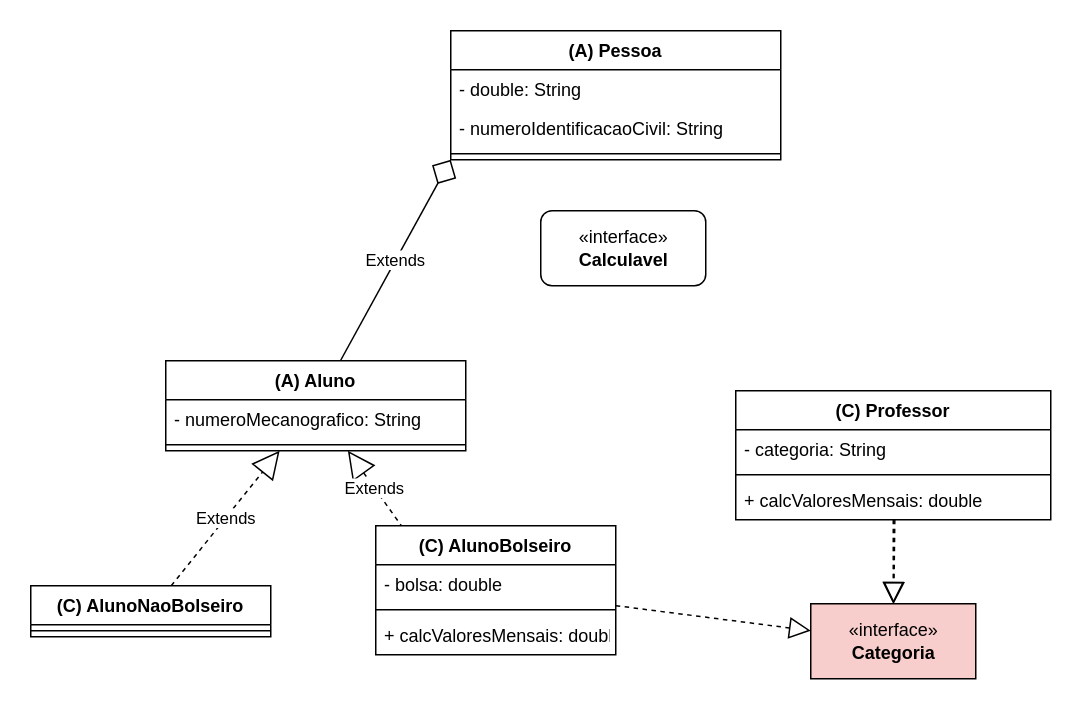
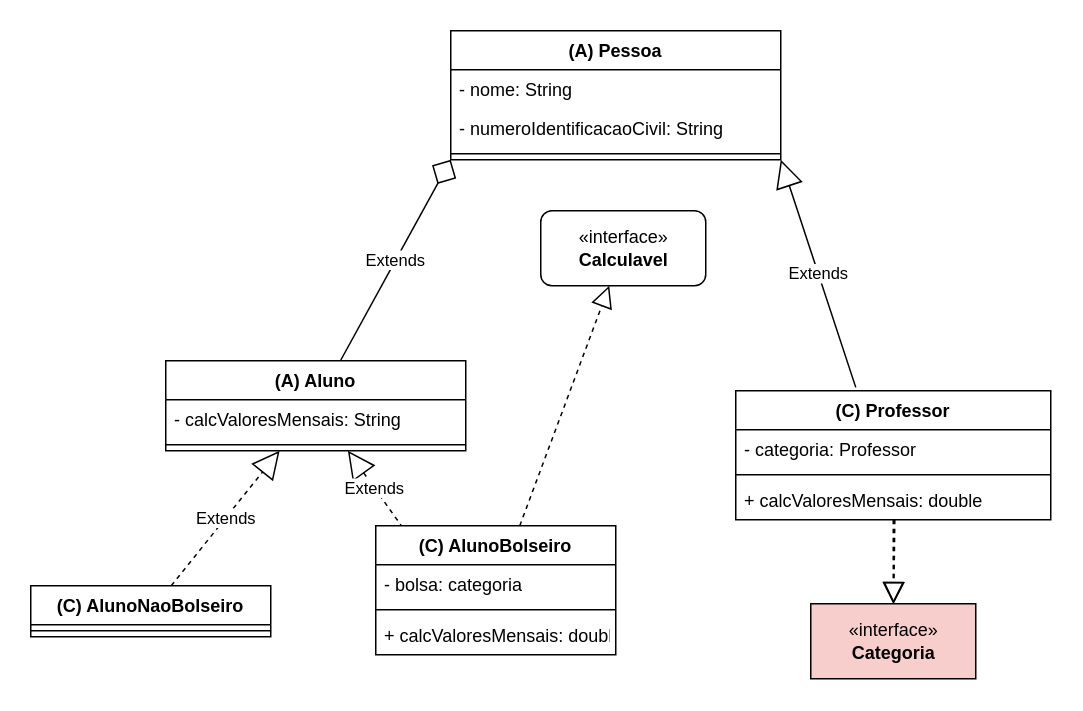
  <mxCell id="0" />
  <mxCell id="1" parent="0" />
  <mxCell id="2" value="«interface»&lt;br&gt;&lt;b&gt;Calculavel&lt;/b&gt;" style="html=1;rounded=1;" vertex="1" parent="1"><mxGeometry x="360" y="140" width="110" height="50" as="geometry" /></mxCell>
  <mxCell id="3" value="(C) Professor" style="swimlane;fontStyle=1;align=center;verticalAlign=top;childLayout=stackLayout;horizontal=1;startSize=26;horizontalStack=0;resizeParent=1;resizeParentMax=0;resizeLast=0;collapsible=1;marginBottom=0;" vertex="1" parent="1"><mxGeometry x="490" y="260" width="210" height="86" as="geometry" /></mxCell>
- <mxCell id="4" value="- categoria: String" style="text;strokeColor=none;fillColor=none;align=left;verticalAlign=top;spacingLeft=4;spacingRight=4;overflow=hidden;rotatable=0;points=[[0,0.5],[1,0.5]];portConstraint=eastwest;" vertex="1" parent="3"><mxGeometry y="26" width="210" height="26" as="geometry" /></mxCell>
+ <mxCell id="4" value="- categoria: Professor" style="text;strokeColor=none;fillColor=none;align=left;verticalAlign=top;spacingLeft=4;spacingRight=4;overflow=hidden;rotatable=0;points=[[0,0.5],[1,0.5]];portConstraint=eastwest;" vertex="1" parent="3"><mxGeometry y="26" width="210" height="26" as="geometry" /></mxCell>
  <mxCell id="5" value="" style="line;strokeWidth=1;fillColor=none;align=left;verticalAlign=middle;spacingTop=-1;spacingLeft=3;spacingRight=3;rotatable=0;labelPosition=right;points=[];portConstraint=eastwest;" vertex="1" parent="3"><mxGeometry y="52" width="210" height="8" as="geometry" /></mxCell>
  <mxCell id="6" value="+ calcValoresMensais: double" style="text;strokeColor=none;fillColor=none;align=left;verticalAlign=top;spacingLeft=4;spacingRight=4;overflow=hidden;rotatable=0;points=[[0,0.5],[1,0.5]];portConstraint=eastwest;" vertex="1" parent="3"><mxGeometry y="60" width="210" height="26" as="geometry" /></mxCell>
- <mxCell id="7" value="" style="endArrow=block;dashed=1;endFill=0;endSize=12;html=1;" edge="1" parent="1" source="22" target="17"><mxGeometry width="160" relative="1" as="geometry"><mxPoint x="130" y="410" as="sourcePoint" /><mxPoint x="290" y="410" as="targetPoint" /></mxGeometry></mxCell>
+ <mxCell id="7" value="" style="endArrow=block;dashed=1;endFill=0;endSize=12;html=1;" edge="1" parent="1" source="22" target="2"><mxGeometry width="160" relative="1" as="geometry"><mxPoint x="130" y="410" as="sourcePoint" /><mxPoint x="290" y="410" as="targetPoint" /></mxGeometry></mxCell>
  <mxCell id="8" value="" style="endArrow=block;dashed=1;endFill=0;endSize=12;html=1;" edge="1" parent="1" source="3" target="17"><mxGeometry width="160" relative="1" as="geometry"><mxPoint x="180" y="460" as="sourcePoint" /><mxPoint x="340" y="460" as="targetPoint" /></mxGeometry></mxCell>
  <mxCell id="9" value="Extends" style="endArrow=diamond;endSize=16;endFill=0;html=1;entryX=0;entryY=1;entryDx=0;entryDy=0;" edge="1" parent="1" source="19" target="11"><mxGeometry width="160" relative="1" as="geometry"><mxPoint x="130" y="210" as="sourcePoint" /><mxPoint x="290" y="210" as="targetPoint" /></mxGeometry></mxCell>
+ <mxCell id="10" value="Extends" style="endArrow=block;endSize=16;endFill=0;html=1;exitX=0.381;exitY=-0.026;exitDx=0;exitDy=0;exitPerimeter=0;entryX=1;entryY=1;entryDx=0;entryDy=0;" edge="1" parent="1" source="3" target="11"><mxGeometry width="160" relative="1" as="geometry"><mxPoint x="180" y="410" as="sourcePoint" /><mxPoint x="340" y="410" as="targetPoint" /></mxGeometry></mxCell>
  <mxCell id="11" value="(A) Pessoa" style="swimlane;fontStyle=1;align=center;verticalAlign=top;childLayout=stackLayout;horizontal=1;startSize=26;horizontalStack=0;resizeParent=1;resizeParentMax=0;resizeLast=0;collapsible=1;marginBottom=0;" vertex="1" parent="1"><mxGeometry x="300" y="20" width="220" height="86" as="geometry" /></mxCell>
- <mxCell id="12" value="- double: String" style="text;strokeColor=none;fillColor=none;align=left;verticalAlign=top;spacingLeft=4;spacingRight=4;overflow=hidden;rotatable=0;points=[[0,0.5],[1,0.5]];portConstraint=eastwest;" vertex="1" parent="11"><mxGeometry y="26" width="220" height="26" as="geometry" /></mxCell>
+ <mxCell id="12" value="- nome: String" style="text;strokeColor=none;fillColor=none;align=left;verticalAlign=top;spacingLeft=4;spacingRight=4;overflow=hidden;rotatable=0;points=[[0,0.5],[1,0.5]];portConstraint=eastwest;" vertex="1" parent="11"><mxGeometry y="26" width="220" height="26" as="geometry" /></mxCell>
  <mxCell id="13" value="- numeroIdentificacaoCivil: String" style="text;strokeColor=none;fillColor=none;align=left;verticalAlign=top;spacingLeft=4;spacingRight=4;overflow=hidden;rotatable=0;points=[[0,0.5],[1,0.5]];portConstraint=eastwest;" vertex="1" parent="11"><mxGeometry y="52" width="220" height="26" as="geometry" /></mxCell>
  <mxCell id="14" value="" style="line;strokeWidth=1;fillColor=none;align=left;verticalAlign=middle;spacingTop=-1;spacingLeft=3;spacingRight=3;rotatable=0;labelPosition=right;points=[];portConstraint=eastwest;" vertex="1" parent="11"><mxGeometry y="78" width="220" height="8" as="geometry" /></mxCell>
  <mxCell id="15" value="Extends" style="endArrow=block;endSize=16;endFill=0;html=1;dashed=1;" edge="1" parent="1" source="26" target="19"><mxGeometry width="160" relative="1" as="geometry"><mxPoint x="390" y="520" as="sourcePoint" /><mxPoint x="250.8" y="346.598" as="targetPoint" /></mxGeometry></mxCell>
  <mxCell id="16" value="Extends" style="endArrow=block;endSize=16;endFill=0;html=1;exitX=0.113;exitY=0.016;exitDx=0;exitDy=0;exitPerimeter=0;dashed=1;" edge="1" parent="1" source="22" target="19"><mxGeometry width="160" relative="1" as="geometry"><mxPoint x="10" y="400" as="sourcePoint" /><mxPoint x="170" y="400" as="targetPoint" /></mxGeometry></mxCell>
  <mxCell id="17" value="«interface»&lt;br&gt;&lt;b&gt;Categoria&lt;/b&gt;" style="html=1;fillColor=#f8cecc;" vertex="1" parent="1"><mxGeometry x="540" y="402" width="110" height="50" as="geometry" /></mxCell>
  <mxCell id="18" value="" style="endArrow=block;dashed=1;endFill=0;endSize=12;html=1;exitX=0.505;exitY=1;exitDx=0;exitDy=0;exitPerimeter=0;" edge="1" parent="1" source="6" target="17"><mxGeometry width="160" relative="1" as="geometry"><mxPoint x="261.6" y="270" as="sourcePoint" /><mxPoint x="382" y="200" as="targetPoint" /></mxGeometry></mxCell>
  <mxCell id="19" value="(A) Aluno" style="swimlane;fontStyle=1;align=center;verticalAlign=top;childLayout=stackLayout;horizontal=1;startSize=26;horizontalStack=0;resizeParent=1;resizeParentMax=0;resizeLast=0;collapsible=1;marginBottom=0;" vertex="1" parent="1"><mxGeometry x="110" y="240" width="200" height="60" as="geometry" /></mxCell>
- <mxCell id="20" value="- numeroMecanografico: String" style="text;strokeColor=none;fillColor=none;align=left;verticalAlign=top;spacingLeft=4;spacingRight=4;overflow=hidden;rotatable=0;points=[[0,0.5],[1,0.5]];portConstraint=eastwest;" vertex="1" parent="19"><mxGeometry y="26" width="200" height="26" as="geometry" /></mxCell>
+ <mxCell id="20" value="- calcValoresMensais: String" style="text;strokeColor=none;fillColor=none;align=left;verticalAlign=top;spacingLeft=4;spacingRight=4;overflow=hidden;rotatable=0;points=[[0,0.5],[1,0.5]];portConstraint=eastwest;" vertex="1" parent="19"><mxGeometry y="26" width="200" height="26" as="geometry" /></mxCell>
  <mxCell id="21" value="" style="line;strokeWidth=1;fillColor=none;align=left;verticalAlign=middle;spacingTop=-1;spacingLeft=3;spacingRight=3;rotatable=0;labelPosition=right;points=[];portConstraint=eastwest;" vertex="1" parent="19"><mxGeometry y="52" width="200" height="8" as="geometry" /></mxCell>
  <mxCell id="22" value="(C) AlunoBolseiro" style="swimlane;fontStyle=1;align=center;verticalAlign=top;childLayout=stackLayout;horizontal=1;startSize=26;horizontalStack=0;resizeParent=1;resizeParentMax=0;resizeLast=0;collapsible=1;marginBottom=0;" vertex="1" parent="1"><mxGeometry x="250" y="350" width="160" height="86" as="geometry" /></mxCell>
- <mxCell id="23" value="- bolsa: double" style="text;strokeColor=none;fillColor=none;align=left;verticalAlign=top;spacingLeft=4;spacingRight=4;overflow=hidden;rotatable=0;points=[[0,0.5],[1,0.5]];portConstraint=eastwest;" vertex="1" parent="22"><mxGeometry y="26" width="160" height="26" as="geometry" /></mxCell>
+ <mxCell id="23" value="- bolsa: categoria" style="text;strokeColor=none;fillColor=none;align=left;verticalAlign=top;spacingLeft=4;spacingRight=4;overflow=hidden;rotatable=0;points=[[0,0.5],[1,0.5]];portConstraint=eastwest;" vertex="1" parent="22"><mxGeometry y="26" width="160" height="26" as="geometry" /></mxCell>
  <mxCell id="24" value="" style="line;strokeWidth=1;fillColor=none;align=left;verticalAlign=middle;spacingTop=-1;spacingLeft=3;spacingRight=3;rotatable=0;labelPosition=right;points=[];portConstraint=eastwest;" vertex="1" parent="22"><mxGeometry y="52" width="160" height="8" as="geometry" /></mxCell>
  <mxCell id="25" value="+ calcValoresMensais: double" style="text;strokeColor=none;fillColor=none;align=left;verticalAlign=top;spacingLeft=4;spacingRight=4;overflow=hidden;rotatable=0;points=[[0,0.5],[1,0.5]];portConstraint=eastwest;" vertex="1" parent="22"><mxGeometry y="60" width="160" height="26" as="geometry" /></mxCell>
  <mxCell id="26" value="(C) AlunoNaoBolseiro" style="swimlane;fontStyle=1;align=center;verticalAlign=top;childLayout=stackLayout;horizontal=1;startSize=26;horizontalStack=0;resizeParent=1;resizeParentMax=0;resizeLast=0;collapsible=1;marginBottom=0;" vertex="1" parent="1"><mxGeometry x="20" y="390" width="160" height="34" as="geometry" /></mxCell>
  <mxCell id="27" value="" style="line;strokeWidth=1;fillColor=none;align=left;verticalAlign=middle;spacingTop=-1;spacingLeft=3;spacingRight=3;rotatable=0;labelPosition=right;points=[];portConstraint=eastwest;" vertex="1" parent="26"><mxGeometry y="26" width="160" height="8" as="geometry" /></mxCell>
